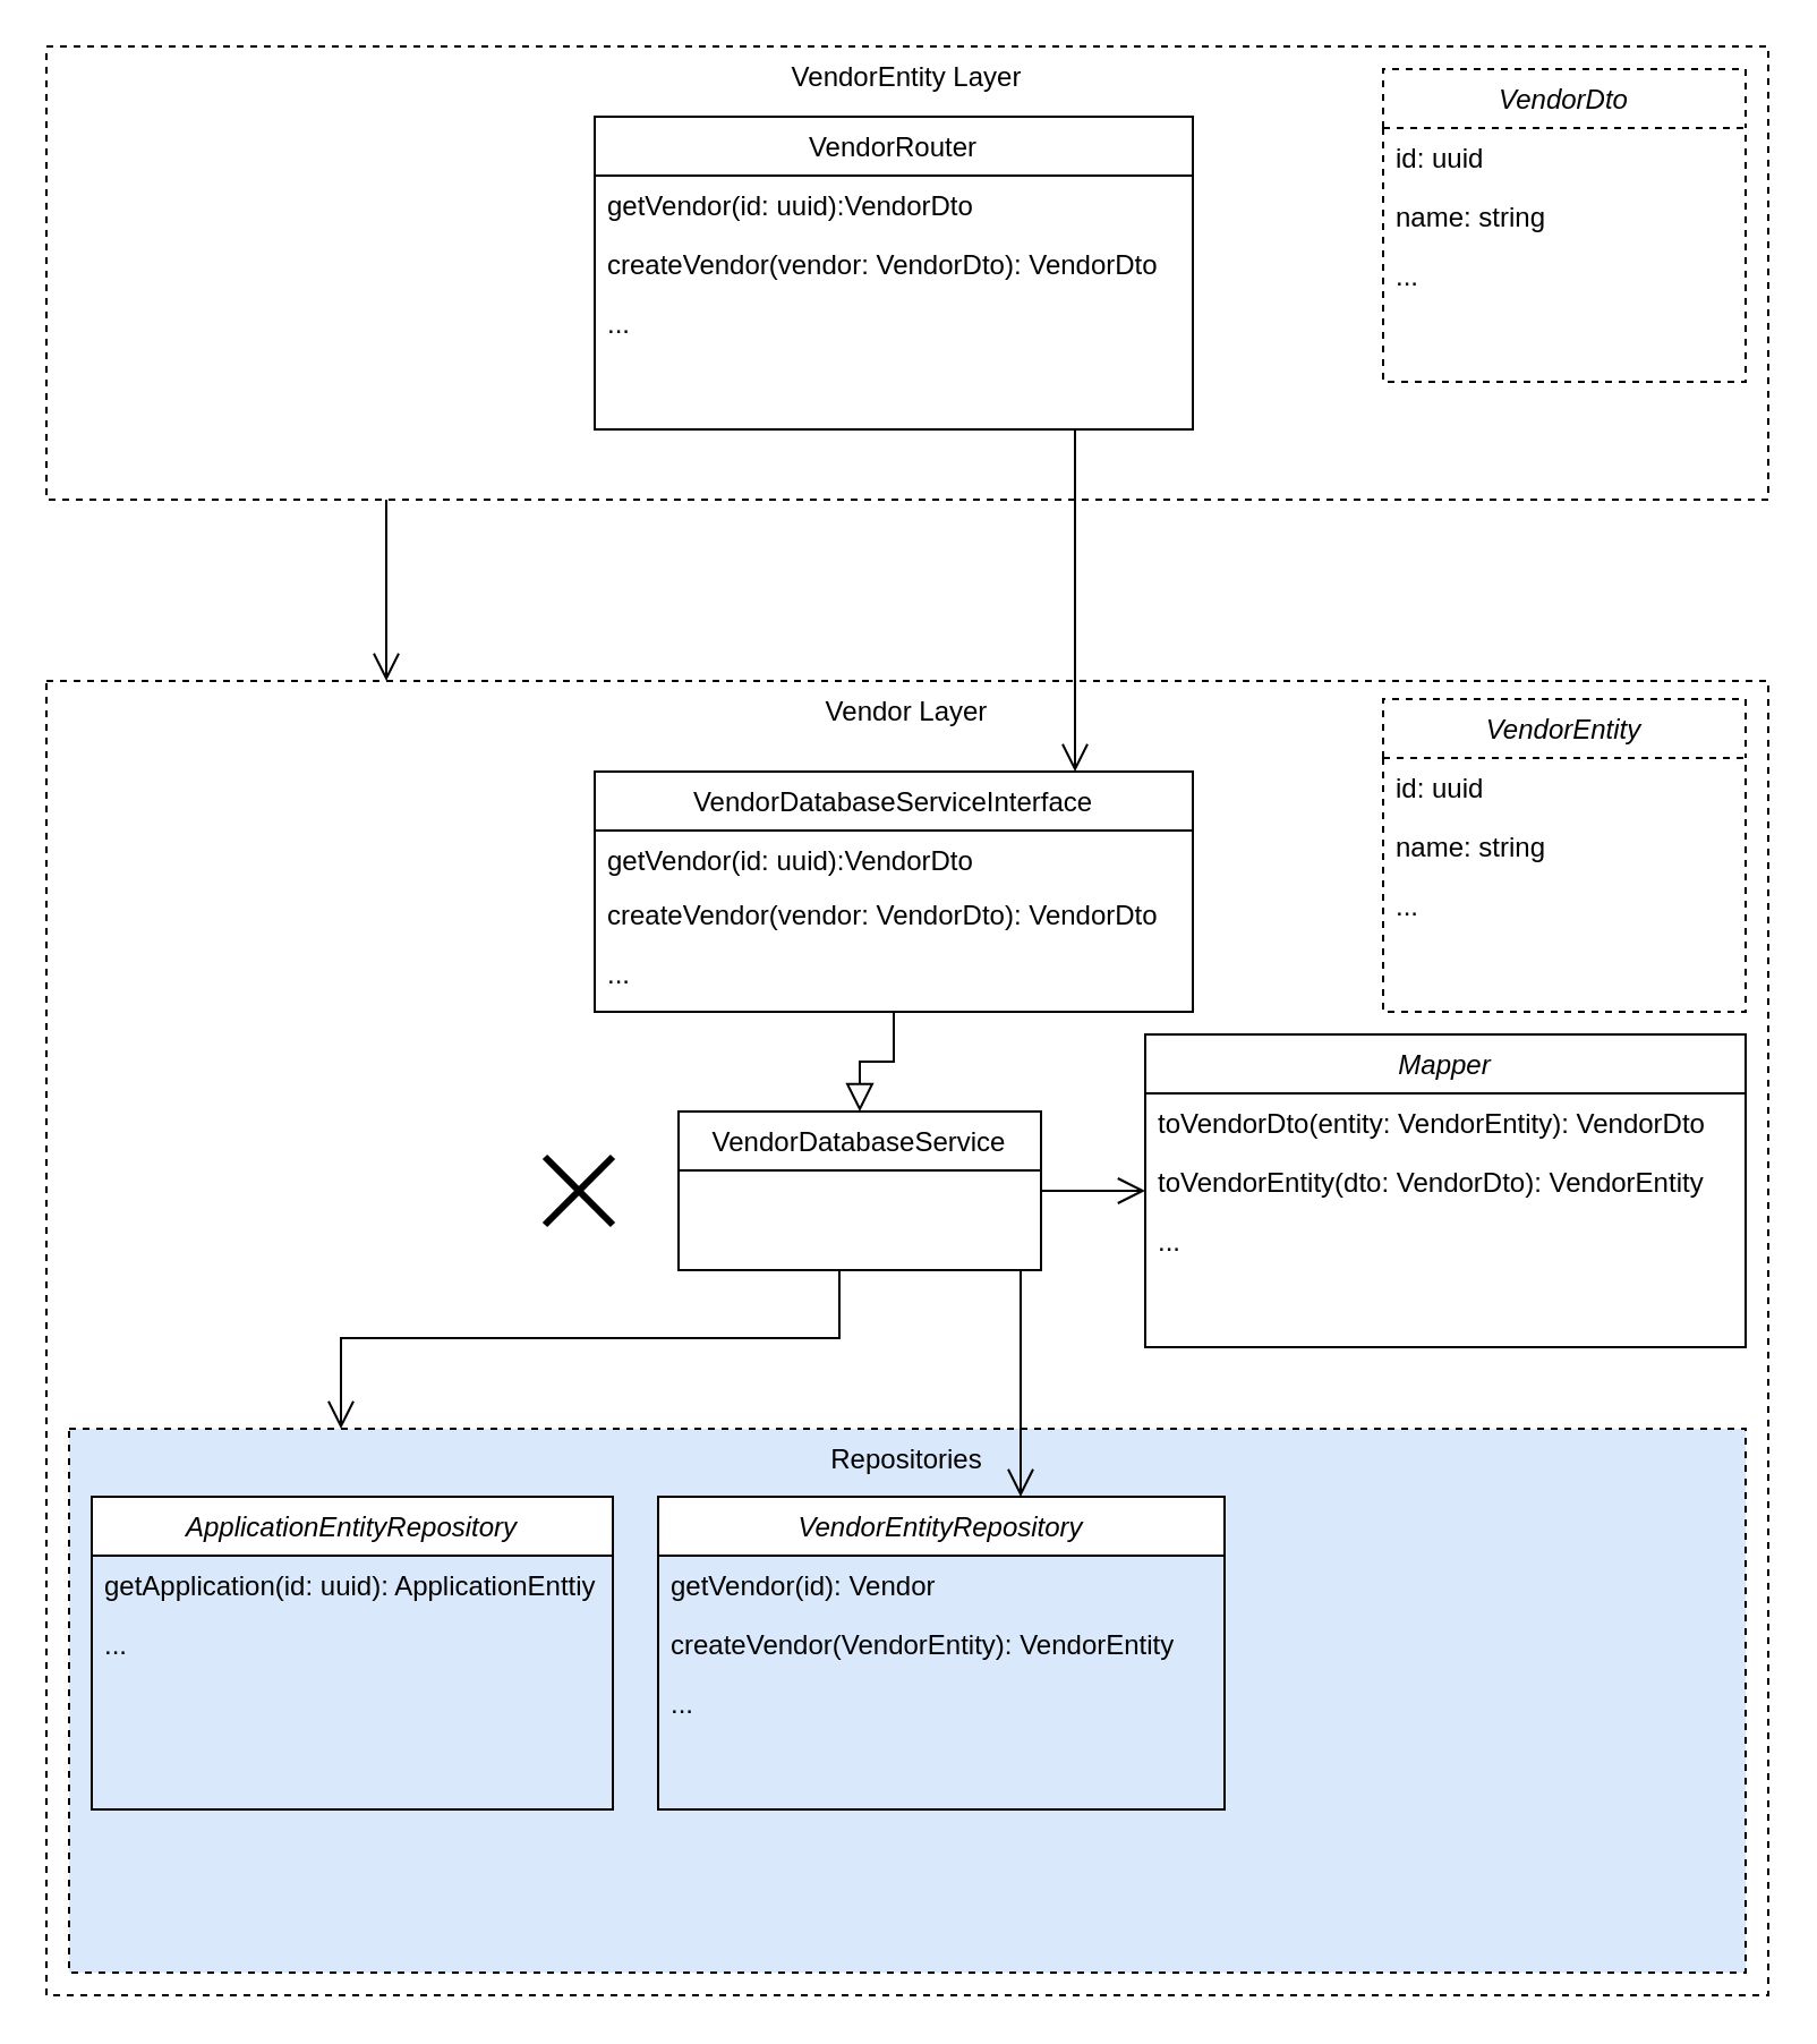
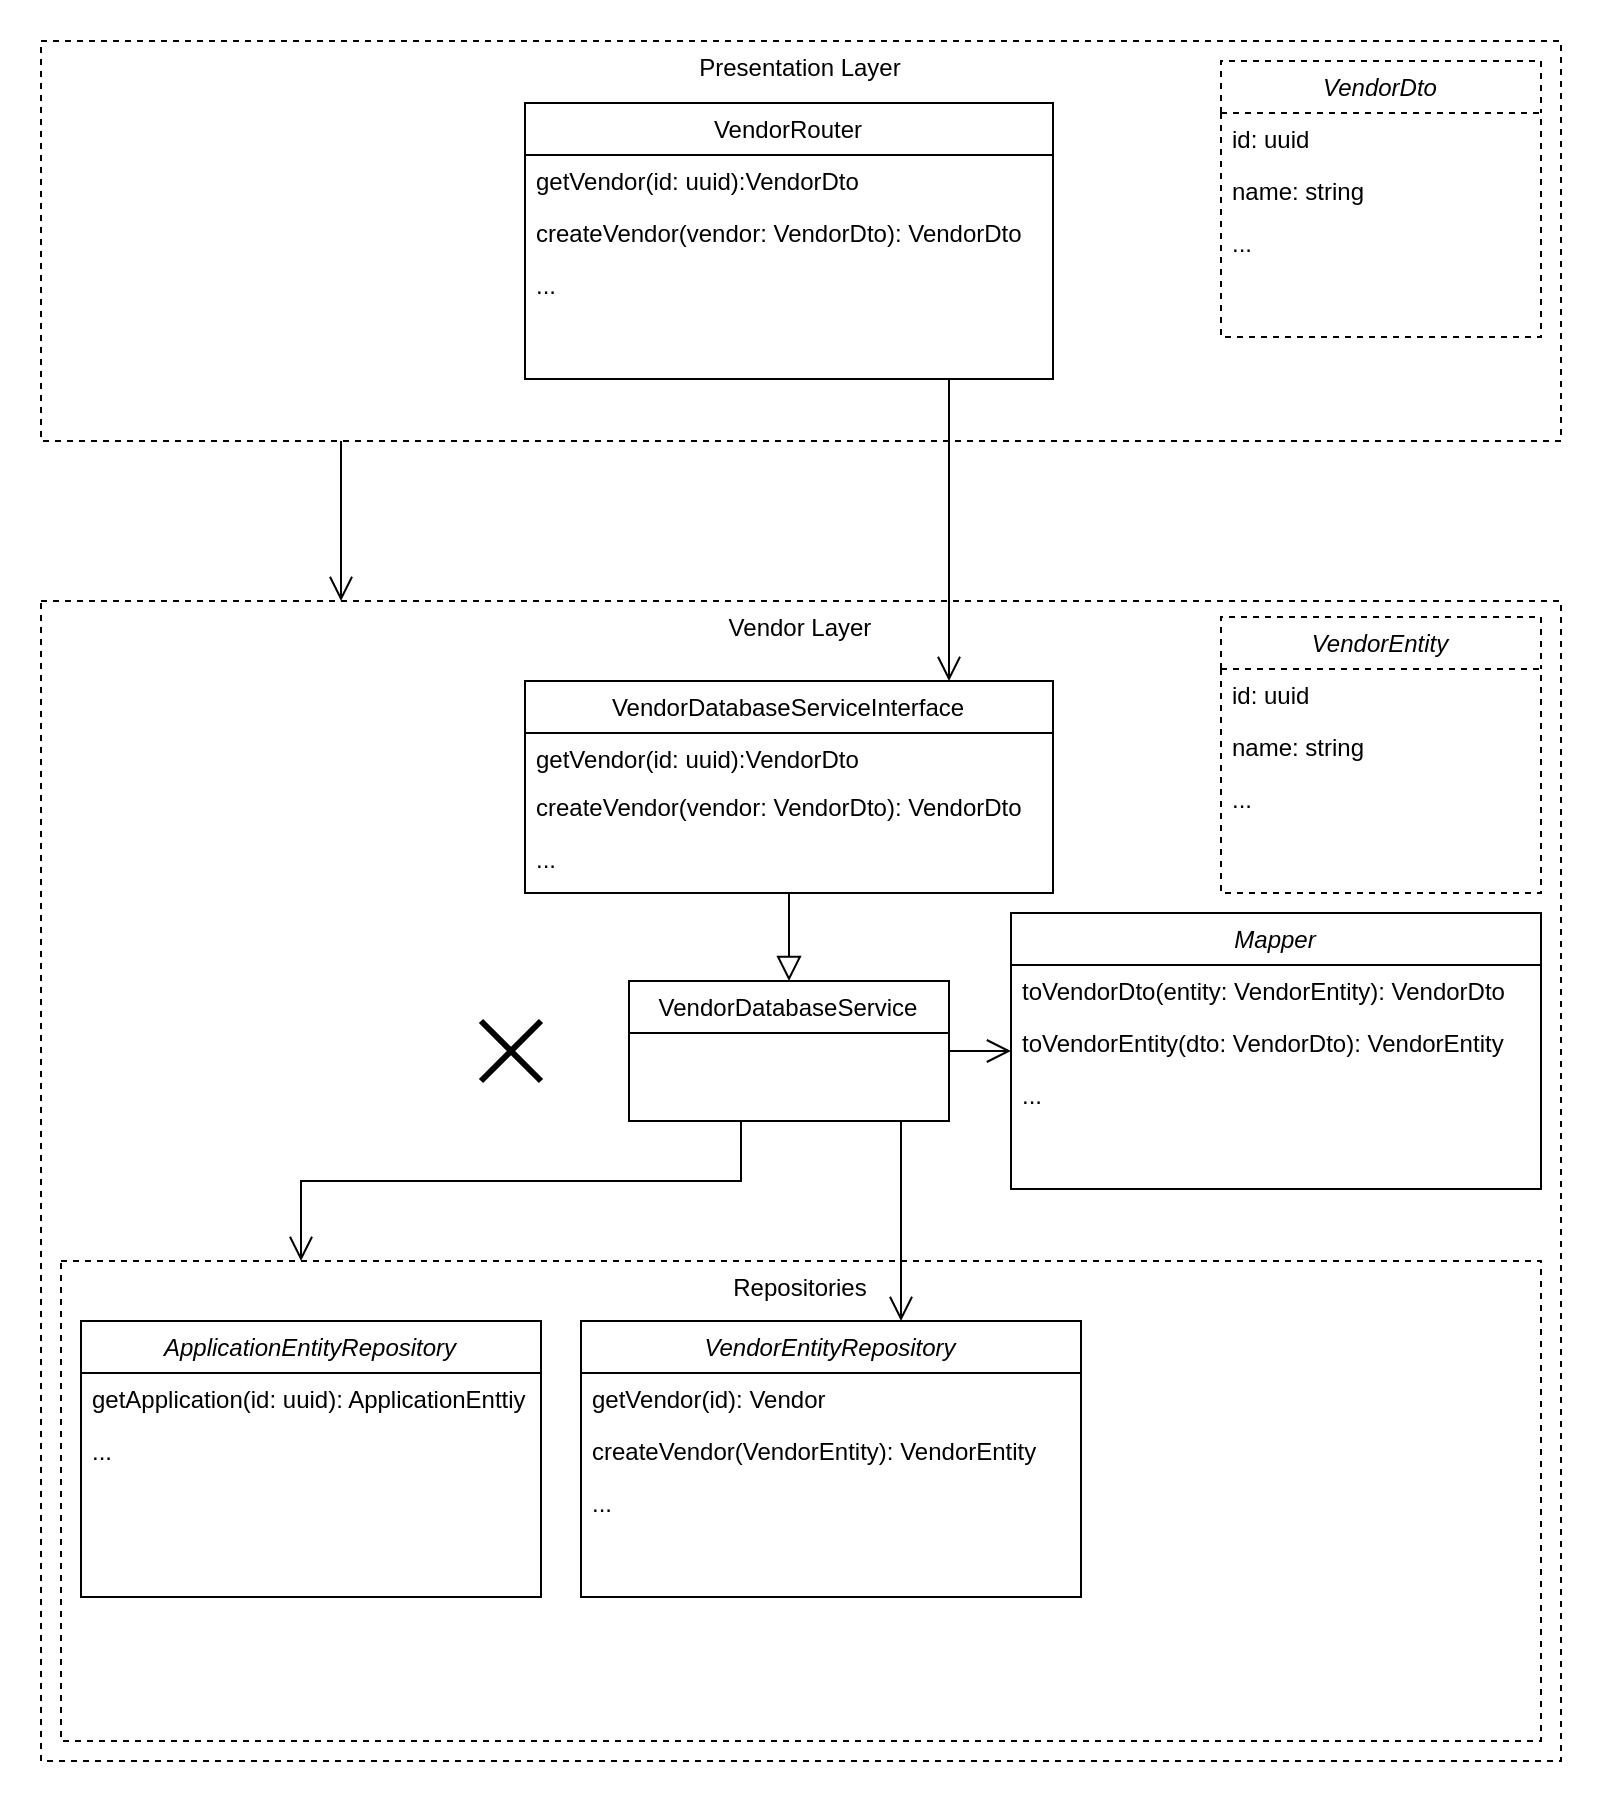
  <mxCell id="0" />
  <mxCell id="1" parent="0" />
  <mxCell id="2" value="Vendor Layer" style="rounded=0;whiteSpace=wrap;html=1;dashed=1;verticalAlign=top;" vertex="1" parent="1"><mxGeometry x="20" y="300" width="760" height="580" as="geometry" /></mxCell>
- <mxCell id="3" value="Repositories" style="rounded=0;whiteSpace=wrap;html=1;dashed=1;verticalAlign=top;fillColor=#dae8fc;" vertex="1" parent="1"><mxGeometry x="30" y="630" width="740" height="240" as="geometry" /></mxCell>
+ <mxCell id="3" value="Repositories" style="rounded=0;whiteSpace=wrap;html=1;dashed=1;verticalAlign=top;" vertex="1" parent="1"><mxGeometry x="30" y="630" width="740" height="240" as="geometry" /></mxCell>
  <mxCell id="4" value="VendorEntityRepository" style="swimlane;fontStyle=2;align=center;verticalAlign=top;childLayout=stackLayout;horizontal=1;startSize=26;horizontalStack=0;resizeParent=1;resizeLast=0;collapsible=1;marginBottom=0;rounded=0;shadow=0;strokeWidth=1;" parent="1" vertex="1"><mxGeometry x="290" y="660" width="250" height="138" as="geometry"><mxRectangle x="230" y="140" width="160" height="26" as="alternateBounds" /></mxGeometry></mxCell>
  <mxCell id="5" value="getVendor(id): Vendor" style="text;align=left;verticalAlign=top;spacingLeft=4;spacingRight=4;overflow=hidden;rotatable=0;points=[[0,0.5],[1,0.5]];portConstraint=eastwest;" parent="4" vertex="1"><mxGeometry y="26" width="250" height="26" as="geometry" /></mxCell>
  <mxCell id="6" value="createVendor(VendorEntity): VendorEntity" style="text;strokeColor=none;fillColor=none;align=left;verticalAlign=top;spacingLeft=4;spacingRight=4;overflow=hidden;rotatable=0;points=[[0,0.5],[1,0.5]];portConstraint=eastwest;whiteSpace=wrap;html=1;" vertex="1" parent="4"><mxGeometry y="52" width="250" height="26" as="geometry" /></mxCell>
  <mxCell id="7" value="..." style="text;strokeColor=none;fillColor=none;align=left;verticalAlign=top;spacingLeft=4;spacingRight=4;overflow=hidden;rotatable=0;points=[[0,0.5],[1,0.5]];portConstraint=eastwest;whiteSpace=wrap;html=1;" vertex="1" parent="4"><mxGeometry y="78" width="250" height="26" as="geometry" /></mxCell>
- <mxCell id="8" value="VendorDatabaseService" style="swimlane;fontStyle=0;align=center;verticalAlign=top;childLayout=stackLayout;horizontal=1;startSize=26;horizontalStack=0;resizeParent=1;resizeLast=0;collapsible=1;marginBottom=0;rounded=0;shadow=0;strokeWidth=1;" parent="1" vertex="1"><mxGeometry x="299" y="490" width="160" height="70" as="geometry"><mxRectangle x="130" y="380" width="160" height="26" as="alternateBounds" /></mxGeometry></mxCell>
+ <mxCell id="8" value="VendorDatabaseService" style="swimlane;fontStyle=0;align=center;verticalAlign=top;childLayout=stackLayout;horizontal=1;startSize=26;horizontalStack=0;resizeParent=1;resizeLast=0;collapsible=1;marginBottom=0;rounded=0;shadow=0;strokeWidth=1;" parent="1" vertex="1"><mxGeometry x="314" y="490" width="160" height="70" as="geometry"><mxRectangle x="130" y="380" width="160" height="26" as="alternateBounds" /></mxGeometry></mxCell>
  <mxCell id="9" value="" style="endArrow=open;endSize=10;endFill=0;shadow=0;strokeWidth=1;rounded=0;curved=0;edgeStyle=elbowEdgeStyle;elbow=vertical;" parent="1" source="8" target="4" edge="1"><mxGeometry width="160" relative="1" as="geometry"><mxPoint x="215" y="623" as="sourcePoint" /><mxPoint x="215" y="623" as="targetPoint" /><Array as="points"><mxPoint x="450" y="610" /></Array></mxGeometry></mxCell>
  <mxCell id="10" value="ApplicationEntityRepository" style="swimlane;fontStyle=2;align=center;verticalAlign=top;childLayout=stackLayout;horizontal=1;startSize=26;horizontalStack=0;resizeParent=1;resizeLast=0;collapsible=1;marginBottom=0;rounded=0;shadow=0;strokeWidth=1;" vertex="1" parent="1"><mxGeometry x="40" y="660" width="230" height="138" as="geometry"><mxRectangle x="230" y="140" width="160" height="26" as="alternateBounds" /></mxGeometry></mxCell>
  <mxCell id="11" value="getApplication(id: uuid): ApplicationEnttiy" style="text;align=left;verticalAlign=top;spacingLeft=4;spacingRight=4;overflow=hidden;rotatable=0;points=[[0,0.5],[1,0.5]];portConstraint=eastwest;" vertex="1" parent="10"><mxGeometry y="26" width="230" height="26" as="geometry" /></mxCell>
  <mxCell id="12" value="..." style="text;strokeColor=none;fillColor=none;align=left;verticalAlign=top;spacingLeft=4;spacingRight=4;overflow=hidden;rotatable=0;points=[[0,0.5],[1,0.5]];portConstraint=eastwest;whiteSpace=wrap;html=1;" vertex="1" parent="10"><mxGeometry y="52" width="230" height="26" as="geometry" /></mxCell>
  <mxCell id="13" style="edgeStyle=orthogonalEdgeStyle;rounded=0;orthogonalLoop=1;jettySize=auto;html=1;endArrow=open;endFill=0;endSize=10;" edge="1" parent="1" source="8" target="3"><mxGeometry relative="1" as="geometry"><Array as="points"><mxPoint x="370" y="590" /><mxPoint x="150" y="590" /></Array></mxGeometry></mxCell>
  <mxCell id="14" style="edgeStyle=orthogonalEdgeStyle;rounded=0;orthogonalLoop=1;jettySize=auto;html=1;endArrow=open;endFill=0;endSize=10;" edge="1" parent="1" source="15" target="2"><mxGeometry relative="1" as="geometry"><Array as="points"><mxPoint x="170" y="270" /><mxPoint x="170" y="270" /></Array></mxGeometry></mxCell>
- <mxCell id="15" value="VendorEntity Layer" style="rounded=0;whiteSpace=wrap;html=1;dashed=1;verticalAlign=top;" vertex="1" parent="1"><mxGeometry x="20" y="20" width="760" height="200" as="geometry" /></mxCell>
+ <mxCell id="15" value="Presentation Layer" style="rounded=0;whiteSpace=wrap;html=1;dashed=1;verticalAlign=top;" vertex="1" parent="1"><mxGeometry x="20" y="20" width="760" height="200" as="geometry" /></mxCell>
  <mxCell id="16" value="Mapper" style="swimlane;fontStyle=2;align=center;verticalAlign=top;childLayout=stackLayout;horizontal=1;startSize=26;horizontalStack=0;resizeParent=1;resizeLast=0;collapsible=1;marginBottom=0;rounded=0;shadow=0;strokeWidth=1;" vertex="1" parent="1"><mxGeometry x="505" y="456" width="265" height="138" as="geometry"><mxRectangle x="230" y="140" width="160" height="26" as="alternateBounds" /></mxGeometry></mxCell>
  <mxCell id="17" value="toVendorDto(entity: VendorEntity): VendorDto" style="text;align=left;verticalAlign=top;spacingLeft=4;spacingRight=4;overflow=hidden;rotatable=0;points=[[0,0.5],[1,0.5]];portConstraint=eastwest;" vertex="1" parent="16"><mxGeometry y="26" width="265" height="26" as="geometry" /></mxCell>
  <mxCell id="18" value="toVendorEntity(dto: VendorDto): VendorEntity" style="text;strokeColor=none;fillColor=none;align=left;verticalAlign=top;spacingLeft=4;spacingRight=4;overflow=hidden;rotatable=0;points=[[0,0.5],[1,0.5]];portConstraint=eastwest;whiteSpace=wrap;html=1;" vertex="1" parent="16"><mxGeometry y="52" width="265" height="26" as="geometry" /></mxCell>
  <mxCell id="19" value="..." style="text;strokeColor=none;fillColor=none;align=left;verticalAlign=top;spacingLeft=4;spacingRight=4;overflow=hidden;rotatable=0;points=[[0,0.5],[1,0.5]];portConstraint=eastwest;whiteSpace=wrap;html=1;" vertex="1" parent="16"><mxGeometry y="78" width="265" height="26" as="geometry" /></mxCell>
  <mxCell id="20" style="edgeStyle=orthogonalEdgeStyle;rounded=0;orthogonalLoop=1;jettySize=auto;html=1;endSize=10;endArrow=open;endFill=0;" edge="1" parent="1" source="8" target="16"><mxGeometry relative="1" as="geometry" /></mxCell>
  <mxCell id="21" style="edgeStyle=orthogonalEdgeStyle;rounded=0;orthogonalLoop=1;jettySize=auto;html=1;endSize=10;endArrow=open;endFill=0;" edge="1" parent="1"><mxGeometry relative="1" as="geometry"><mxPoint x="474" y="189" as="sourcePoint" /><mxPoint x="474" y="340" as="targetPoint" /></mxGeometry></mxCell>
  <mxCell id="22" value="VendorRouter" style="swimlane;fontStyle=0;align=center;verticalAlign=top;childLayout=stackLayout;horizontal=1;startSize=26;horizontalStack=0;resizeParent=1;resizeLast=0;collapsible=1;marginBottom=0;rounded=0;shadow=0;strokeWidth=1;" vertex="1" parent="1"><mxGeometry x="262" y="51" width="264" height="138" as="geometry"><mxRectangle x="130" y="380" width="160" height="26" as="alternateBounds" /></mxGeometry></mxCell>
  <mxCell id="23" value="getVendor(id: uuid):VendorDto" style="text;align=left;verticalAlign=top;spacingLeft=4;spacingRight=4;overflow=hidden;rotatable=0;points=[[0,0.5],[1,0.5]];portConstraint=eastwest;" vertex="1" parent="22"><mxGeometry y="26" width="264" height="26" as="geometry" /></mxCell>
  <mxCell id="24" value="createVendor(vendor: VendorDto): VendorDto" style="text;align=left;verticalAlign=top;spacingLeft=4;spacingRight=4;overflow=hidden;rotatable=0;points=[[0,0.5],[1,0.5]];portConstraint=eastwest;rounded=0;shadow=0;html=0;" vertex="1" parent="22"><mxGeometry y="52" width="264" height="26" as="geometry" /></mxCell>
  <mxCell id="25" value="..." style="text;strokeColor=none;fillColor=none;align=left;verticalAlign=top;spacingLeft=4;spacingRight=4;overflow=hidden;rotatable=0;points=[[0,0.5],[1,0.5]];portConstraint=eastwest;whiteSpace=wrap;html=1;" vertex="1" parent="22"><mxGeometry y="78" width="264" height="26" as="geometry" /></mxCell>
  <mxCell id="26" style="edgeStyle=orthogonalEdgeStyle;rounded=0;orthogonalLoop=1;jettySize=auto;html=1;endArrow=block;endFill=0;endSize=10;" edge="1" parent="1" source="27" target="8"><mxGeometry relative="1" as="geometry" /></mxCell>
  <mxCell id="27" value="VendorDatabaseServiceInterface" style="swimlane;fontStyle=0;align=center;verticalAlign=top;childLayout=stackLayout;horizontal=1;startSize=26;horizontalStack=0;resizeParent=1;resizeLast=0;collapsible=1;marginBottom=0;rounded=0;shadow=0;strokeWidth=1;" vertex="1" parent="1"><mxGeometry x="262" y="340" width="264" height="106" as="geometry"><mxRectangle x="130" y="380" width="160" height="26" as="alternateBounds" /></mxGeometry></mxCell>
  <mxCell id="28" value="getVendor(id: uuid):VendorDto" style="text;align=left;verticalAlign=top;spacingLeft=4;spacingRight=4;overflow=hidden;rotatable=0;points=[[0,0.5],[1,0.5]];portConstraint=eastwest;" vertex="1" parent="27"><mxGeometry y="26" width="264" height="24" as="geometry" /></mxCell>
  <mxCell id="29" value="&lt;span style=&quot;text-wrap: nowrap;&quot;&gt;createVendor(vendor: VendorDto): VendorDto&lt;/span&gt;" style="text;strokeColor=none;fillColor=none;align=left;verticalAlign=top;spacingLeft=4;spacingRight=4;overflow=hidden;rotatable=0;points=[[0,0.5],[1,0.5]];portConstraint=eastwest;whiteSpace=wrap;html=1;" vertex="1" parent="27"><mxGeometry y="50" width="264" height="26" as="geometry" /></mxCell>
  <mxCell id="30" value="..." style="text;strokeColor=none;fillColor=none;align=left;verticalAlign=top;spacingLeft=4;spacingRight=4;overflow=hidden;rotatable=0;points=[[0,0.5],[1,0.5]];portConstraint=eastwest;whiteSpace=wrap;html=1;" vertex="1" parent="27"><mxGeometry y="76" width="264" height="26" as="geometry" /></mxCell>
  <mxCell id="31" value="VendorEntity" style="swimlane;fontStyle=2;align=center;verticalAlign=top;childLayout=stackLayout;horizontal=1;startSize=26;horizontalStack=0;resizeParent=1;resizeLast=0;collapsible=1;marginBottom=0;rounded=0;shadow=0;strokeWidth=1;dashed=1;" vertex="1" parent="1"><mxGeometry x="610" y="308" width="160" height="138" as="geometry"><mxRectangle x="230" y="140" width="160" height="26" as="alternateBounds" /></mxGeometry></mxCell>
  <mxCell id="32" value="id: uuid" style="text;align=left;verticalAlign=top;spacingLeft=4;spacingRight=4;overflow=hidden;rotatable=0;points=[[0,0.5],[1,0.5]];portConstraint=eastwest;" vertex="1" parent="31"><mxGeometry y="26" width="160" height="26" as="geometry" /></mxCell>
  <mxCell id="33" value="name: string" style="text;strokeColor=none;fillColor=none;align=left;verticalAlign=top;spacingLeft=4;spacingRight=4;overflow=hidden;rotatable=0;points=[[0,0.5],[1,0.5]];portConstraint=eastwest;whiteSpace=wrap;html=1;" vertex="1" parent="31"><mxGeometry y="52" width="160" height="26" as="geometry" /></mxCell>
  <mxCell id="34" value="..." style="text;strokeColor=none;fillColor=none;align=left;verticalAlign=top;spacingLeft=4;spacingRight=4;overflow=hidden;rotatable=0;points=[[0,0.5],[1,0.5]];portConstraint=eastwest;whiteSpace=wrap;html=1;" vertex="1" parent="31"><mxGeometry y="78" width="160" height="26" as="geometry" /></mxCell>
  <mxCell id="35" value="VendorDto" style="swimlane;fontStyle=2;align=center;verticalAlign=top;childLayout=stackLayout;horizontal=1;startSize=26;horizontalStack=0;resizeParent=1;resizeLast=0;collapsible=1;marginBottom=0;rounded=0;shadow=0;strokeWidth=1;dashed=1;" vertex="1" parent="1"><mxGeometry x="610" y="30" width="160" height="138" as="geometry"><mxRectangle x="230" y="140" width="160" height="26" as="alternateBounds" /></mxGeometry></mxCell>
  <mxCell id="36" value="id: uuid" style="text;align=left;verticalAlign=top;spacingLeft=4;spacingRight=4;overflow=hidden;rotatable=0;points=[[0,0.5],[1,0.5]];portConstraint=eastwest;" vertex="1" parent="35"><mxGeometry y="26" width="160" height="26" as="geometry" /></mxCell>
  <mxCell id="37" value="name: string" style="text;strokeColor=none;fillColor=none;align=left;verticalAlign=top;spacingLeft=4;spacingRight=4;overflow=hidden;rotatable=0;points=[[0,0.5],[1,0.5]];portConstraint=eastwest;whiteSpace=wrap;html=1;" vertex="1" parent="35"><mxGeometry y="52" width="160" height="26" as="geometry" /></mxCell>
  <mxCell id="38" value="..." style="text;strokeColor=none;fillColor=none;align=left;verticalAlign=top;spacingLeft=4;spacingRight=4;overflow=hidden;rotatable=0;points=[[0,0.5],[1,0.5]];portConstraint=eastwest;whiteSpace=wrap;html=1;" vertex="1" parent="35"><mxGeometry y="78" width="160" height="26" as="geometry" /></mxCell>
  <mxCell id="39" value="" style="shape=umlDestroy;whiteSpace=wrap;html=1;strokeWidth=3;targetShapes=umlLifeline;" vertex="1" parent="1"><mxGeometry x="240" y="510" width="30" height="30" as="geometry" /></mxCell>
